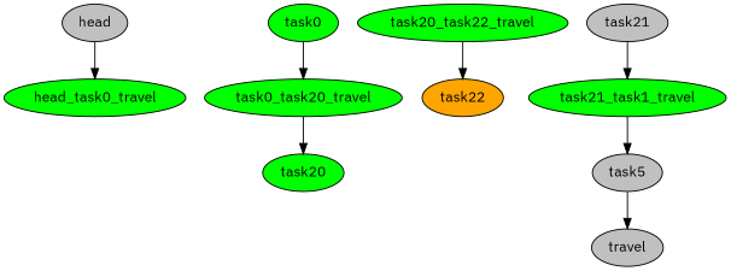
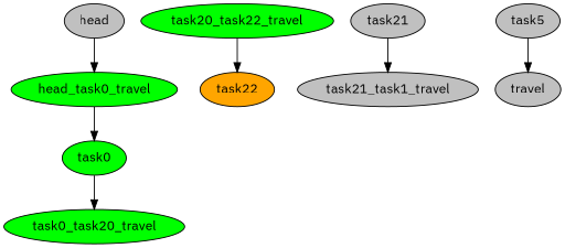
  digraph {
    fontname="IBM Plex Sans"
    node [fillcolor=gray fontcolor=black fontname="IBM Plex Sans" style=filled]
    edge [color=black fontname="IBM Plex Sans"]
    n1 [label=head]
    n2 [fillcolor=green label=head_task0_travel]
    n3 [fillcolor=green label=task0]
    n4 [fillcolor=green label=task0_task20_travel]
-   n5 [fillcolor=green label=task20]
    n6 [fillcolor=green label=task20_task22_travel]
    n7 [fillcolor=orange label=task22]
    n8 [label=task21]
-   n9 [fillcolor=green label=task21_task1_travel]
+   n9 [label=task21_task1_travel]
    n10 [label=task5]
    n11 [label=travel]
    n1 -> n2
+   n2 -> n3
    n3 -> n4
-   n4 -> n5
    n6 -> n7
    n8 -> n9
-   n9 -> n10
    n10 -> n11
  }
